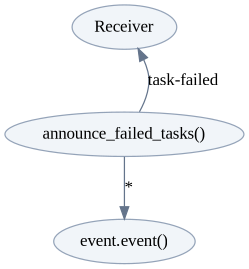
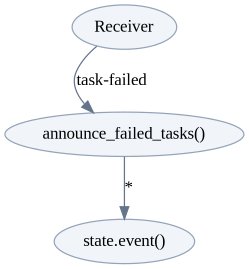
  digraph {
    fontname="Liberation Serif"
    rankdir=TB
    node [color="#94a3b8" fillcolor="#f1f5f9" fontname="Liberation Serif" style=filled]
    edge [color="#64748b" fontname="Liberation Serif"]
    n1 [label=Receiver shape=ellipse]
    n2 [label="announce_failed_tasks()"]
-   n3 [label="event.event()"]
-   n2 -> n1 [label="task-failed"]
+   n3 [label="state.event()"]
+   n1 -> n2 [label="task-failed"]
    n2 -> n3 [label="*"]
  }
